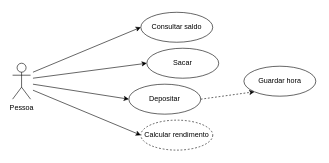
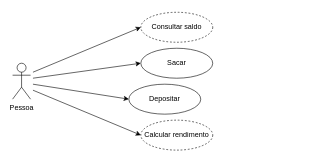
  <mxCell id="0" />
  <mxCell id="1" parent="0" />
  <mxCell id="2" value="Pessoa" style="shape=umlActor;verticalLabelPosition=bottom;verticalAlign=top;html=1;outlineConnect=0;" parent="1" vertex="1"><mxGeometry x="20" y="105" width="30" height="60" as="geometry" /></mxCell>
- <mxCell id="3" value="Consultar saldo" style="ellipse;whiteSpace=wrap;html=1;" parent="1" vertex="1"><mxGeometry x="234" y="20" width="120" height="50" as="geometry" /></mxCell>
- <mxCell id="4" value="Sacar" style="ellipse;whiteSpace=wrap;html=1;" parent="1" vertex="1"><mxGeometry x="244" y="80" width="120" height="50" as="geometry" /></mxCell>
+ <mxCell id="3" value="Consultar saldo" style="ellipse;whiteSpace=wrap;html=1;dashed=1;" parent="1" vertex="1"><mxGeometry x="234" y="20" width="120" height="50" as="geometry" /></mxCell>
+ <mxCell id="4" value="Sacar" style="ellipse;whiteSpace=wrap;html=1;" parent="1" vertex="1"><mxGeometry x="234" y="80" width="120" height="50" as="geometry" /></mxCell>
  <mxCell id="5" value="Depositar" style="ellipse;whiteSpace=wrap;html=1;" parent="1" vertex="1"><mxGeometry x="214" y="140" width="120" height="50" as="geometry" /></mxCell>
  <mxCell id="6" value="Calcular rendimento" style="ellipse;whiteSpace=wrap;html=1;dashed=1;" parent="1" vertex="1"><mxGeometry x="234" y="200" width="120" height="50" as="geometry" /></mxCell>
  <mxCell id="7" value="" style="endArrow=classic;html=1;rounded=0;entryX=0;entryY=0.5;entryDx=0;entryDy=0;" parent="1" target="3" edge="1"><mxGeometry width="50" height="50" relative="1" as="geometry"><mxPoint x="54" y="120" as="sourcePoint" /><mxPoint x="194" y="60" as="targetPoint" /></mxGeometry></mxCell>
  <mxCell id="8" value="" style="endArrow=classic;html=1;rounded=0;entryX=0;entryY=0.5;entryDx=0;entryDy=0;" parent="1" target="4" edge="1"><mxGeometry width="50" height="50" relative="1" as="geometry"><mxPoint x="54" y="130" as="sourcePoint" /><mxPoint x="244" y="55" as="targetPoint" /></mxGeometry></mxCell>
  <mxCell id="9" value="" style="endArrow=classic;html=1;rounded=0;entryX=0;entryY=0.5;entryDx=0;entryDy=0;" parent="1" target="5" edge="1"><mxGeometry width="50" height="50" relative="1" as="geometry"><mxPoint x="54" y="140" as="sourcePoint" /><mxPoint x="244" y="115" as="targetPoint" /></mxGeometry></mxCell>
  <mxCell id="10" value="" style="endArrow=classic;html=1;rounded=0;entryX=0;entryY=0.5;entryDx=0;entryDy=0;" parent="1" target="6" edge="1"><mxGeometry width="50" height="50" relative="1" as="geometry"><mxPoint x="54" y="150" as="sourcePoint" /><mxPoint x="244" y="175" as="targetPoint" /></mxGeometry></mxCell>
- <mxCell id="11" value="Guardar hora" style="ellipse;whiteSpace=wrap;html=1;" parent="1" vertex="1"><mxGeometry x="406" y="110" width="120" height="50" as="geometry" /></mxCell>
- <mxCell id="12" value="" style="endArrow=classic;html=1;rounded=0;exitX=1;exitY=0.5;exitDx=0;exitDy=0;entryX=0;entryY=1;entryDx=0;entryDy=0;dashed=1;" parent="1" source="5" target="11" edge="1"><mxGeometry width="50" height="50" relative="1" as="geometry"><mxPoint x="364" y="115" as="sourcePoint" /><mxPoint x="424" y="180" as="targetPoint" /></mxGeometry></mxCell>
